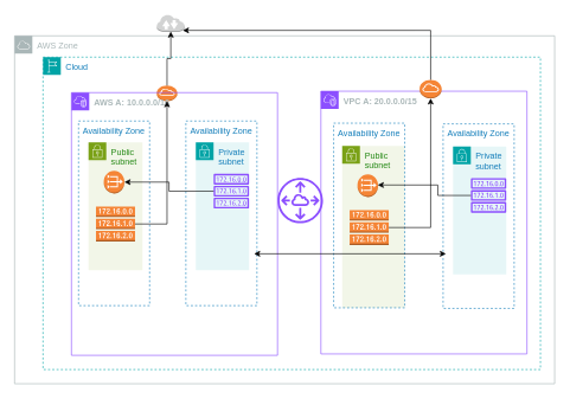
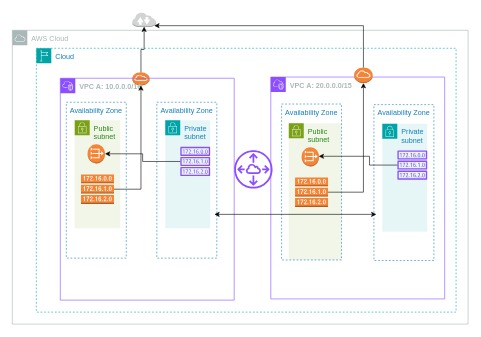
  <mxCell id="0" />
  <mxCell id="1" parent="0" />
- <mxCell id="2" value="AWS Zone" style="sketch=0;outlineConnect=0;gradientColor=none;html=1;whiteSpace=wrap;fontSize=12;fontStyle=0;shape=mxgraph.aws4.group;grIcon=mxgraph.aws4.group_aws_cloud;strokeColor=#AAB7B8;fillColor=none;verticalAlign=top;align=left;spacingLeft=30;fontColor=#AAB7B8;dashed=0;" vertex="1" parent="1"><mxGeometry x="20" y="50" width="760" height="490" as="geometry" /></mxCell>
+ <mxCell id="2" value="AWS Cloud" style="sketch=0;outlineConnect=0;gradientColor=none;html=1;whiteSpace=wrap;fontSize=12;fontStyle=0;shape=mxgraph.aws4.group;grIcon=mxgraph.aws4.group_aws_cloud;strokeColor=#AAB7B8;fillColor=none;verticalAlign=top;align=left;spacingLeft=30;fontColor=#AAB7B8;dashed=0;" vertex="1" parent="1"><mxGeometry x="20" y="50" width="760" height="490" as="geometry" /></mxCell>
  <mxCell id="3" value="Cloud" style="points=[[0,0],[0.25,0],[0.5,0],[0.75,0],[1,0],[1,0.25],[1,0.5],[1,0.75],[1,1],[0.75,1],[0.5,1],[0.25,1],[0,1],[0,0.75],[0,0.5],[0,0.25]];outlineConnect=0;gradientColor=none;html=1;whiteSpace=wrap;fontSize=12;fontStyle=0;container=1;pointerEvents=0;collapsible=0;recursiveResize=0;shape=mxgraph.aws4.group;grIcon=mxgraph.aws4.group_region;strokeColor=#00A4A6;fillColor=none;verticalAlign=top;align=left;spacingLeft=30;fontColor=#147EBA;dashed=1;" vertex="1" parent="1"><mxGeometry x="60" y="80" width="700" height="440" as="geometry" /></mxCell>
  <mxCell id="4" value="" style="outlineConnect=0;dashed=0;verticalLabelPosition=bottom;verticalAlign=top;align=center;html=1;shape=mxgraph.aws3.internet_gateway;fillColor=#F58536;gradientColor=none;" vertex="1" parent="3"><mxGeometry x="160" y="40" width="29" height="22" as="geometry" /></mxCell>
- <mxCell id="5" value="&lt;b&gt;AWS A: 10.0.0.0/16&lt;/b&gt;" style="points=[[0,0],[0.25,0],[0.5,0],[0.75,0],[1,0],[1,0.25],[1,0.5],[1,0.75],[1,1],[0.75,1],[0.5,1],[0.25,1],[0,1],[0,0.75],[0,0.5],[0,0.25]];outlineConnect=0;gradientColor=none;html=1;whiteSpace=wrap;fontSize=12;fontStyle=0;container=1;pointerEvents=0;collapsible=0;recursiveResize=0;shape=mxgraph.aws4.group;grIcon=mxgraph.aws4.group_vpc2;strokeColor=#8C4FFF;fillColor=none;verticalAlign=top;align=left;spacingLeft=30;fontColor=#AAB7B8;dashed=0;" vertex="1" parent="1"><mxGeometry x="100" y="130" width="290" height="370" as="geometry" /></mxCell>
+ <mxCell id="5" value="&lt;b&gt;VPC A: 10.0.0.0/16&lt;/b&gt;" style="points=[[0,0],[0.25,0],[0.5,0],[0.75,0],[1,0],[1,0.25],[1,0.5],[1,0.75],[1,1],[0.75,1],[0.5,1],[0.25,1],[0,1],[0,0.75],[0,0.5],[0,0.25]];outlineConnect=0;gradientColor=none;html=1;whiteSpace=wrap;fontSize=12;fontStyle=0;container=1;pointerEvents=0;collapsible=0;recursiveResize=0;shape=mxgraph.aws4.group;grIcon=mxgraph.aws4.group_vpc2;strokeColor=#8C4FFF;fillColor=none;verticalAlign=top;align=left;spacingLeft=30;fontColor=#AAB7B8;dashed=0;" vertex="1" parent="1"><mxGeometry x="100" y="130" width="290" height="370" as="geometry" /></mxCell>
  <mxCell id="6" value="Availability Zone" style="fillColor=none;strokeColor=#147EBA;dashed=1;verticalAlign=top;fontStyle=0;fontColor=#147EBA;whiteSpace=wrap;html=1;" vertex="1" parent="1"><mxGeometry x="110" y="170" width="100" height="260" as="geometry" /></mxCell>
  <mxCell id="7" value="Availability Zone" style="fillColor=none;strokeColor=#147EBA;dashed=1;verticalAlign=top;fontStyle=0;fontColor=#147EBA;whiteSpace=wrap;html=1;" vertex="1" parent="1"><mxGeometry x="261" y="170" width="100" height="260" as="geometry" /></mxCell>
  <mxCell id="8" value="Public subnet" style="points=[[0,0],[0.25,0],[0.5,0],[0.75,0],[1,0],[1,0.25],[1,0.5],[1,0.75],[1,1],[0.75,1],[0.5,1],[0.25,1],[0,1],[0,0.75],[0,0.5],[0,0.25]];outlineConnect=0;gradientColor=none;html=1;whiteSpace=wrap;fontSize=12;fontStyle=0;container=1;pointerEvents=0;collapsible=0;recursiveResize=0;shape=mxgraph.aws4.group;grIcon=mxgraph.aws4.group_security_group;grStroke=0;strokeColor=#7AA116;fillColor=#F2F6E8;verticalAlign=top;align=left;spacingLeft=30;fontColor=#248814;dashed=0;" vertex="1" parent="1"><mxGeometry x="124" y="200" width="76" height="180" as="geometry" /></mxCell>
  <mxCell id="9" value="" style="outlineConnect=0;dashed=0;verticalLabelPosition=bottom;verticalAlign=top;align=center;html=1;shape=mxgraph.aws3.vpc_nat_gateway;fillColor=#F58536;gradientColor=none;" vertex="1" parent="8"><mxGeometry x="21.5" y="40" width="29" height="32" as="geometry" /></mxCell>
  <mxCell id="10" value="" style="outlineConnect=0;dashed=0;verticalLabelPosition=bottom;verticalAlign=top;align=center;html=1;shape=mxgraph.aws3.route_table;fillColor=#F58536;gradientColor=none;" vertex="1" parent="8"><mxGeometry x="10.5" y="90.5" width="55" height="49" as="geometry" /></mxCell>
  <mxCell id="11" value="Private subnet" style="points=[[0,0],[0.25,0],[0.5,0],[0.75,0],[1,0],[1,0.25],[1,0.5],[1,0.75],[1,1],[0.75,1],[0.5,1],[0.25,1],[0,1],[0,0.75],[0,0.5],[0,0.25]];outlineConnect=0;gradientColor=none;html=1;whiteSpace=wrap;fontSize=12;fontStyle=0;container=1;pointerEvents=0;collapsible=0;recursiveResize=0;shape=mxgraph.aws4.group;grIcon=mxgraph.aws4.group_security_group;grStroke=0;strokeColor=#00A4A6;fillColor=#E6F6F7;verticalAlign=top;align=left;spacingLeft=30;fontColor=#147EBA;dashed=0;" vertex="1" parent="1"><mxGeometry x="275" y="200" width="75" height="180" as="geometry" /></mxCell>
  <mxCell id="12" value="" style="outlineConnect=0;dashed=0;verticalLabelPosition=bottom;verticalAlign=top;align=center;html=1;shape=mxgraph.aws3.internet_2;fillColor=#D2D3D3;gradientColor=none;" vertex="1" parent="1"><mxGeometry x="220" width="39.5" height="24" as="geometry" y="20" /></mxCell>
  <mxCell id="13" style="edgeStyle=orthogonalEdgeStyle;rounded=0;orthogonalLoop=1;jettySize=auto;html=1;" edge="1" parent="1" source="10" target="4"><mxGeometry relative="1" as="geometry" /></mxCell>
  <mxCell id="14" value="" style="sketch=0;outlineConnect=0;fontColor=#232F3E;gradientColor=none;fillColor=#8C4FFF;strokeColor=none;dashed=0;verticalLabelPosition=bottom;verticalAlign=top;align=center;html=1;fontSize=12;fontStyle=0;aspect=fixed;pointerEvents=1;shape=mxgraph.aws4.route_table;" vertex="1" parent="1"><mxGeometry x="300" y="244.41" width="50" height="48.72" as="geometry" /></mxCell>
  <mxCell id="15" style="edgeStyle=orthogonalEdgeStyle;rounded=0;orthogonalLoop=1;jettySize=auto;html=1;entryX=1;entryY=0.5;entryDx=0;entryDy=0;entryPerimeter=0;" edge="1" parent="1" source="14" target="9"><mxGeometry relative="1" as="geometry" /></mxCell>
  <mxCell id="16" style="edgeStyle=orthogonalEdgeStyle;rounded=0;orthogonalLoop=1;jettySize=auto;html=1;" edge="1" parent="1" source="4" target="12"><mxGeometry relative="1" as="geometry" /></mxCell>
  <mxCell id="17" value="&lt;b&gt;VPC A: 20.0.0.0/15&lt;/b&gt;" style="points=[[0,0],[0.25,0],[0.5,0],[0.75,0],[1,0],[1,0.25],[1,0.5],[1,0.75],[1,1],[0.75,1],[0.5,1],[0.25,1],[0,1],[0,0.75],[0,0.5],[0,0.25]];outlineConnect=0;gradientColor=none;html=1;whiteSpace=wrap;fontSize=12;fontStyle=0;container=1;pointerEvents=0;collapsible=0;recursiveResize=0;shape=mxgraph.aws4.group;grIcon=mxgraph.aws4.group_vpc2;strokeColor=#8C4FFF;fillColor=none;verticalAlign=top;align=left;spacingLeft=30;fontColor=#AAB7B8;dashed=0;" vertex="1" parent="1"><mxGeometry x="451" y="128" width="290" height="370" as="geometry" /></mxCell>
  <mxCell id="18" value="" style="outlineConnect=0;dashed=0;verticalLabelPosition=bottom;verticalAlign=top;align=center;html=1;shape=mxgraph.aws3.internet_gateway;fillColor=#F58536;gradientColor=none;" vertex="1" parent="17"><mxGeometry x="139" y="-16" width="31" height="26" as="geometry" /></mxCell>
  <mxCell id="19" value="Public subnet" style="points=[[0,0],[0.25,0],[0.5,0],[0.75,0],[1,0],[1,0.25],[1,0.5],[1,0.75],[1,1],[0.75,1],[0.5,1],[0.25,1],[0,1],[0,0.75],[0,0.5],[0,0.25]];outlineConnect=0;gradientColor=none;html=1;whiteSpace=wrap;fontSize=12;fontStyle=0;container=1;pointerEvents=0;collapsible=0;recursiveResize=0;shape=mxgraph.aws4.group;grIcon=mxgraph.aws4.group_security_group;grStroke=0;strokeColor=#7AA116;fillColor=#F2F6E8;verticalAlign=top;align=left;spacingLeft=30;fontColor=#248814;dashed=0;" vertex="1" parent="1"><mxGeometry x="481" y="205" width="88" height="228" as="geometry" /></mxCell>
  <mxCell id="20" value="Availability Zone" style="fillColor=none;strokeColor=#147EBA;dashed=1;verticalAlign=top;fontStyle=0;fontColor=#147EBA;whiteSpace=wrap;html=1;" vertex="1" parent="19"><mxGeometry x="-12" y="-32" width="100" height="260" as="geometry" /></mxCell>
  <mxCell id="21" value="" style="outlineConnect=0;dashed=0;verticalLabelPosition=bottom;verticalAlign=top;align=center;html=1;shape=mxgraph.aws3.vpc_nat_gateway;fillColor=#F58536;gradientColor=none;" vertex="1" parent="19"><mxGeometry x="21.5" y="40" width="29" height="32" as="geometry" /></mxCell>
  <mxCell id="22" value="" style="outlineConnect=0;dashed=0;verticalLabelPosition=bottom;verticalAlign=top;align=center;html=1;shape=mxgraph.aws3.route_table;fillColor=#F58536;gradientColor=none;" vertex="1" parent="19"><mxGeometry x="10.5" y="90.5" width="55" height="49" as="geometry" /></mxCell>
  <mxCell id="23" value="Availability Zone" style="fillColor=none;strokeColor=#147EBA;dashed=1;verticalAlign=top;fontStyle=0;fontColor=#147EBA;whiteSpace=wrap;html=1;" vertex="1" parent="1"><mxGeometry x="623" y="174" width="100" height="260" as="geometry" /></mxCell>
  <mxCell id="24" value="Private subnet" style="points=[[0,0],[0.25,0],[0.5,0],[0.75,0],[1,0],[1,0.25],[1,0.5],[1,0.75],[1,1],[0.75,1],[0.5,1],[0.25,1],[0,1],[0,0.75],[0,0.5],[0,0.25]];outlineConnect=0;gradientColor=none;html=1;whiteSpace=wrap;fontSize=12;fontStyle=0;container=1;pointerEvents=0;collapsible=0;recursiveResize=0;shape=mxgraph.aws4.group;grIcon=mxgraph.aws4.group_security_group;grStroke=0;strokeColor=#00A4A6;fillColor=#E6F6F7;verticalAlign=top;align=left;spacingLeft=30;fontColor=#147EBA;dashed=0;" vertex="1" parent="1"><mxGeometry x="637" y="206" width="75" height="180" as="geometry" /></mxCell>
  <mxCell id="25" value="" style="sketch=0;outlineConnect=0;fontColor=#232F3E;gradientColor=none;fillColor=#8C4FFF;strokeColor=none;dashed=0;verticalLabelPosition=bottom;verticalAlign=top;align=center;html=1;fontSize=12;fontStyle=0;aspect=fixed;pointerEvents=1;shape=mxgraph.aws4.route_table;" vertex="1" parent="1"><mxGeometry x="662" y="250.41" width="50" height="48.72" as="geometry" /></mxCell>
  <mxCell id="26" value="" style="sketch=0;outlineConnect=0;fontColor=#232F3E;gradientColor=none;fillColor=#8C4FFF;strokeColor=none;dashed=0;verticalLabelPosition=bottom;verticalAlign=top;align=center;html=1;fontSize=12;fontStyle=0;aspect=fixed;pointerEvents=1;shape=mxgraph.aws4.peering;" vertex="1" parent="1"><mxGeometry x="390" y="250" width="64" height="64" as="geometry" /></mxCell>
  <mxCell id="27" style="edgeStyle=orthogonalEdgeStyle;rounded=0;orthogonalLoop=1;jettySize=auto;html=1;entryX=0.62;entryY=0.335;entryDx=0;entryDy=0;entryPerimeter=0;" edge="1" parent="1" source="25" target="20"><mxGeometry relative="1" as="geometry" /></mxCell>
  <mxCell id="28" style="edgeStyle=orthogonalEdgeStyle;rounded=0;orthogonalLoop=1;jettySize=auto;html=1;entryX=0.5;entryY=1;entryDx=0;entryDy=0;entryPerimeter=0;" edge="1" parent="1" source="22" target="18"><mxGeometry relative="1" as="geometry" /></mxCell>
  <mxCell id="29" style="edgeStyle=orthogonalEdgeStyle;rounded=0;orthogonalLoop=1;jettySize=auto;html=1;entryX=0.93;entryY=0.93;entryDx=0;entryDy=0;entryPerimeter=0;" edge="1" parent="1" source="18" target="12"><mxGeometry relative="1" as="geometry"><Array as="points"><mxPoint x="606" y="42" /></Array></mxGeometry></mxCell>
  <mxCell id="30" value="" style="endArrow=classic;startArrow=classic;html=1;rounded=0;" edge="1" parent="1"><mxGeometry width="50" height="50" relative="1" as="geometry"><mxPoint x="357" y="357" as="sourcePoint" /><mxPoint x="627" y="357" as="targetPoint" /></mxGeometry></mxCell>
